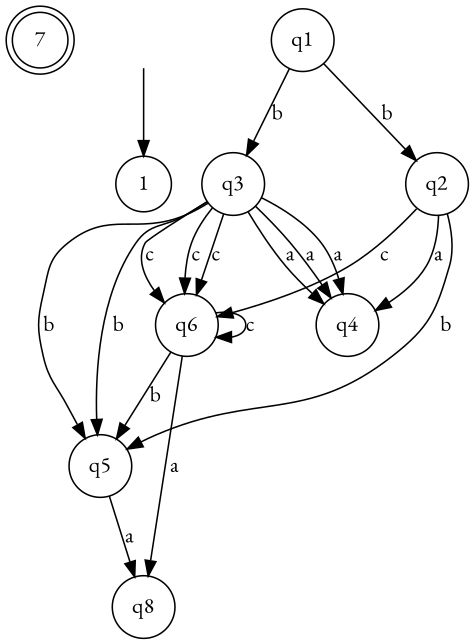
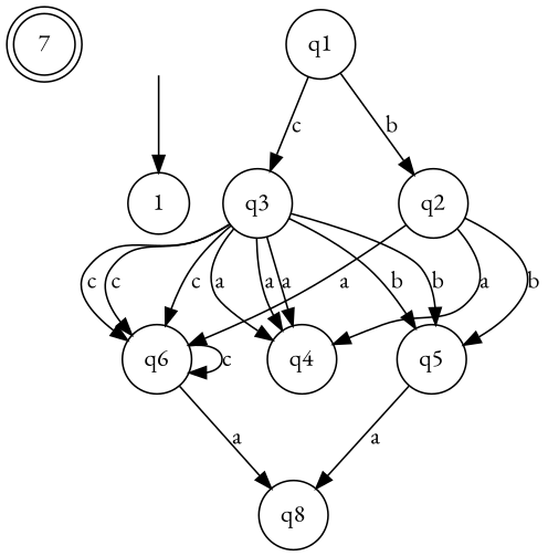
  digraph {
    fontname="EB Garamond"
    rankdir=TB
    node [fontname="EB Garamond" shape=circle]
    edge [fontname="EB Garamond"]
    n1 [label=7 shape=doublecircle]
    "" [shape=none]
    1
    q1
    q2
    q3
    q4
    q5
    q6
    q8
    "" -> 1
    q1 -> q2 [label=b]
-   q1 -> q3 [label=b]
+   q1 -> q3 [label=c]
    q2 -> q4 [label=a]
    q2 -> q5 [label=b]
-   q2 -> q6 [label=c]
+   q2 -> q6 [label=a]
    q3 -> q4 [label=a]
    q3 -> q4 [label=a]
    q3 -> q4 [label=a]
    q3 -> q5 [label=b]
    q3 -> q5 [label=b]
    q3 -> q6 [label=c]
    q3 -> q6 [label=c]
    q3 -> q6 [label=c]
    q5 -> q8 [label=a]
-   q6 -> q5 [label=b]
    q6 -> q6 [label=c]
    q6 -> q8 [label=a]
  }
